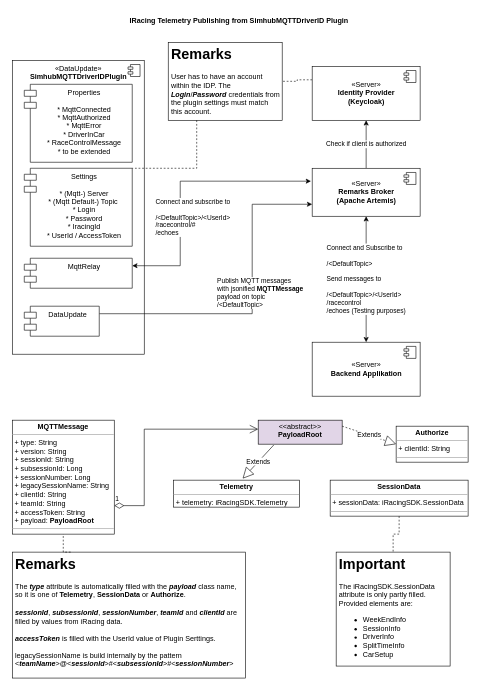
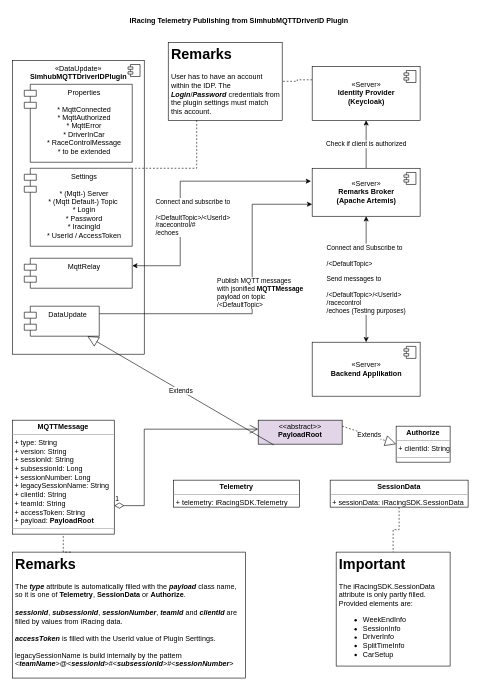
  <mxCell id="0" />
  <mxCell id="1" parent="0" />
  <mxCell id="2" value="«DataUpdate»&lt;br&gt;&lt;b&gt;SimhubMQTTDriverIDPlugin&lt;/b&gt;" style="html=1;dropTarget=0;labelPosition=center;verticalLabelPosition=middle;align=center;verticalAlign=top;" parent="1" vertex="1"><mxGeometry x="20" y="100" width="220" height="490" as="geometry" /></mxCell>
  <mxCell id="3" value="" style="shape=module;jettyWidth=8;jettyHeight=4;" parent="2" vertex="1"><mxGeometry x="1" width="20" height="20" relative="1" as="geometry"><mxPoint x="-27" y="7" as="offset" /></mxGeometry></mxCell>
  <mxCell id="4" value="Properties&#10;&#10;* MqttConnected&#10;* MqttAuthorized&#10;* MqttError&#10;* DriverInCar&#10;* RaceControlMessage&#10;* to be extended" style="shape=module;align=left;spacingLeft=20;align=center;verticalAlign=top;labelPosition=center;verticalLabelPosition=middle;" vertex="1" parent="1"><mxGeometry x="40" y="140" width="180" height="130" as="geometry" /></mxCell>
  <mxCell id="5" style="edgeStyle=orthogonalEdgeStyle;rounded=0;orthogonalLoop=1;jettySize=auto;html=1;exitX=1;exitY=0.25;exitDx=0;exitDy=0;entryX=0;entryY=0.75;entryDx=0;entryDy=0;startArrow=none;startFill=0;endArrow=classic;endFill=1;" edge="1" parent="1" source="7" target="12"><mxGeometry relative="1" as="geometry"><Array as="points"><mxPoint x="420" y="523" /><mxPoint x="420" y="340" /></Array></mxGeometry></mxCell>
  <mxCell id="6" value="&lt;div&gt;Publish MQTT messages&lt;/div&gt;&lt;div&gt;with jsonified&amp;nbsp;&lt;b&gt;MQTTMessage&lt;/b&gt;&lt;/div&gt;&lt;div&gt;payload on topic&lt;/div&gt;&lt;div&gt;/&amp;lt;DefaultTopic&amp;gt;&lt;/div&gt;" style="edgeLabel;html=1;align=left;verticalAlign=middle;resizable=0;points=[];" vertex="1" connectable="0" parent="5"><mxGeometry x="0.079" relative="1" as="geometry"><mxPoint x="-60" as="offset" /></mxGeometry></mxCell>
  <mxCell id="7" value="DataUpdate" style="shape=module;align=left;spacingLeft=20;align=center;verticalAlign=top;html=0;" vertex="1" parent="1"><mxGeometry x="40" y="510" width="125" height="50" as="geometry" /></mxCell>
  <mxCell id="8" style="edgeStyle=orthogonalEdgeStyle;rounded=0;orthogonalLoop=1;jettySize=auto;html=1;entryX=-0.011;entryY=0.269;entryDx=0;entryDy=0;entryPerimeter=0;exitX=1;exitY=0.25;exitDx=0;exitDy=0;startArrow=classic;startFill=1;" edge="1" parent="1" source="10" target="12"><mxGeometry relative="1" as="geometry"><Array as="points"><mxPoint x="300" y="443" /><mxPoint x="300" y="302" /></Array></mxGeometry></mxCell>
  <mxCell id="9" value="&lt;div style=&quot;text-align: left&quot;&gt;Connect and subscribe to&lt;br&gt;&lt;br&gt;&lt;/div&gt;&lt;div style=&quot;text-align: left&quot;&gt;/&amp;lt;DefaultTopic&amp;gt;/&amp;lt;UserId&amp;gt;&lt;/div&gt;&lt;div style=&quot;text-align: left&quot;&gt;/racecontrol/#&lt;/div&gt;&lt;div style=&quot;text-align: left&quot;&gt;/echoes&lt;/div&gt;" style="edgeLabel;html=1;align=center;verticalAlign=middle;resizable=0;points=[];" vertex="1" connectable="0" parent="8"><mxGeometry x="0.131" y="-2" relative="1" as="geometry"><mxPoint x="-6" y="58" as="offset" /></mxGeometry></mxCell>
  <mxCell id="10" value="MqttRelay" style="shape=module;align=left;spacingLeft=20;align=center;verticalAlign=top;html=0;" vertex="1" parent="1"><mxGeometry x="40" y="430" width="180" height="50" as="geometry" /></mxCell>
  <mxCell id="11" value="Check if client is authorized" style="edgeStyle=orthogonalEdgeStyle;rounded=0;orthogonalLoop=1;jettySize=auto;html=1;exitX=0.5;exitY=0;exitDx=0;exitDy=0;" edge="1" parent="1" source="12" target="16"><mxGeometry relative="1" as="geometry" /></mxCell>
  <mxCell id="12" value="«Server»&lt;br&gt;&lt;b&gt;Remarks Broker&lt;br&gt;(Apache Artemis)&lt;br&gt;&lt;/b&gt;" style="html=1;dropTarget=0;verticalAlign=middle;" vertex="1" parent="1"><mxGeometry x="520" y="280" width="180" height="80" as="geometry" /></mxCell>
  <mxCell id="13" value="" style="shape=module;jettyWidth=8;jettyHeight=4;html=0;" vertex="1" parent="12"><mxGeometry x="1" width="20" height="20" relative="1" as="geometry"><mxPoint x="-27" y="7" as="offset" /></mxGeometry></mxCell>
  <mxCell id="14" value="Settings&#10;&#10;* (Mqtt-) Server&#10;* (Mqtt Default-) Topic &#10;* Login&#10;* Password&#10;* IracingId&#10;* UserId / AccessToken" style="shape=module;align=left;spacingLeft=20;align=center;verticalAlign=top;labelPosition=center;verticalLabelPosition=middle;" vertex="1" parent="1"><mxGeometry x="40" y="280" width="180" height="130" as="geometry" /></mxCell>
  <mxCell id="15" style="edgeStyle=orthogonalEdgeStyle;rounded=0;orthogonalLoop=1;jettySize=auto;html=1;exitX=0;exitY=0.25;exitDx=0;exitDy=0;entryX=1;entryY=0.5;entryDx=0;entryDy=0;startArrow=none;startFill=0;endArrow=none;endFill=0;dashed=1;" edge="1" parent="1" source="16" target="35"><mxGeometry relative="1" as="geometry" /></mxCell>
  <mxCell id="16" value="«Server»&lt;br&gt;&lt;b&gt;Identity Provider&lt;br&gt;(Keycloak)&lt;br&gt;&lt;/b&gt;" style="html=1;dropTarget=0;" vertex="1" parent="1"><mxGeometry x="520" y="110" width="180" height="90" as="geometry" /></mxCell>
  <mxCell id="17" value="" style="shape=module;jettyWidth=8;jettyHeight=4;html=0;" vertex="1" parent="16"><mxGeometry x="1" width="20" height="20" relative="1" as="geometry"><mxPoint x="-27" y="7" as="offset" /></mxGeometry></mxCell>
  <mxCell id="18" value="&lt;div style=&quot;text-align: left&quot;&gt;Connect and Subscribe to&lt;/div&gt;&lt;div style=&quot;text-align: left&quot;&gt;&lt;br&gt;&lt;/div&gt;&lt;div style=&quot;text-align: left&quot;&gt;/&amp;lt;DefaultTopic&amp;gt;&lt;/div&gt;&lt;div style=&quot;text-align: left&quot;&gt;&lt;br&gt;&lt;/div&gt;&lt;div style=&quot;text-align: left&quot;&gt;Send messages to&amp;nbsp;&lt;/div&gt;&lt;div style=&quot;text-align: left&quot;&gt;&lt;br&gt;&lt;/div&gt;&lt;div style=&quot;text-align: left&quot;&gt;/&amp;lt;DefaultTopic&amp;gt;/&amp;lt;UserId&amp;gt;&lt;/div&gt;&lt;div style=&quot;text-align: left&quot;&gt;/racecontrol&lt;/div&gt;&lt;div style=&quot;text-align: left&quot;&gt;/echoes (Testing purposes)&lt;/div&gt;" style="edgeStyle=orthogonalEdgeStyle;rounded=0;orthogonalLoop=1;jettySize=auto;html=1;exitX=0.5;exitY=0;exitDx=0;exitDy=0;startArrow=classic;startFill=1;" edge="1" parent="1" source="19" target="12"><mxGeometry relative="1" as="geometry" /></mxCell>
  <mxCell id="19" value="«Server»&lt;br&gt;&lt;b&gt;Backend Applikation&lt;/b&gt;" style="html=1;dropTarget=0;" vertex="1" parent="1"><mxGeometry x="520" y="570" width="180" height="90" as="geometry" /></mxCell>
  <mxCell id="20" value="" style="shape=module;jettyWidth=8;jettyHeight=4;html=0;" vertex="1" parent="19"><mxGeometry x="1" width="20" height="20" relative="1" as="geometry"><mxPoint x="-27" y="7" as="offset" /></mxGeometry></mxCell>
  <mxCell id="21" value="IRacing Telemetry Publishing from SimhubMQTTDriverID Plugin " style="text;align=center;fontStyle=1;verticalAlign=middle;spacingLeft=3;spacingRight=3;strokeColor=none;rotatable=0;points=[[0,0.5],[1,0.5]];portConstraint=eastwest;html=0;" vertex="1" parent="1"><mxGeometry x="20" y="20" width="760" height="26" as="geometry" /></mxCell>
  <mxCell id="22" value="&lt;p style=&quot;margin: 0px ; margin-top: 4px ; text-align: center&quot;&gt;&lt;b&gt;MQTTMessage&lt;/b&gt;&lt;/p&gt;&lt;hr size=&quot;1&quot;&gt;&lt;p style=&quot;margin: 0px ; margin-left: 4px&quot;&gt;+ type: String&lt;/p&gt;&lt;p style=&quot;margin: 0px ; margin-left: 4px&quot;&gt;+ version: String&lt;/p&gt;&lt;p style=&quot;margin: 0px ; margin-left: 4px&quot;&gt;+ sessionId: String&lt;/p&gt;&lt;p style=&quot;margin: 0px ; margin-left: 4px&quot;&gt;+ subsessionId: Long&lt;/p&gt;&lt;p style=&quot;margin: 0px ; margin-left: 4px&quot;&gt;+ sessionNumber: Long&lt;/p&gt;&lt;p style=&quot;margin: 0px ; margin-left: 4px&quot;&gt;+ legacySessionName: String&lt;/p&gt;&lt;p style=&quot;margin: 0px ; margin-left: 4px&quot;&gt;+ clientId: String&lt;/p&gt;&lt;p style=&quot;margin: 0px ; margin-left: 4px&quot;&gt;+ teamId: String&lt;/p&gt;&lt;p style=&quot;margin: 0px ; margin-left: 4px&quot;&gt;+ accessToken: String&lt;/p&gt;&lt;p style=&quot;margin: 0px ; margin-left: 4px&quot;&gt;+ payload: &lt;b&gt;PayloadRoot&lt;/b&gt;&lt;/p&gt;&lt;hr size=&quot;1&quot;&gt;&lt;p style=&quot;margin: 0px ; margin-left: 4px&quot;&gt;&lt;br&gt;&lt;/p&gt;" style="verticalAlign=top;align=left;overflow=fill;fontSize=12;fontFamily=Helvetica;html=1;" vertex="1" parent="1"><mxGeometry x="20" y="700" width="170" height="190" as="geometry" /></mxCell>
  <mxCell id="23" value="&lt;p style=&quot;margin: 0px ; margin-top: 4px ; text-align: center&quot;&gt;&amp;lt;&amp;lt;abstract&amp;gt;&amp;gt;&lt;br&gt;&lt;b&gt;PayloadRoot&lt;/b&gt;&lt;/p&gt;" style="verticalAlign=top;align=left;overflow=fill;fontSize=12;fontFamily=Helvetica;html=1;fillColor=#e1d5e7;" vertex="1" parent="1"><mxGeometry x="430" y="700" width="140" height="40" as="geometry" /></mxCell>
  <mxCell id="24" value="&lt;p style=&quot;margin: 0px ; margin-top: 4px ; text-align: center&quot;&gt;&lt;b&gt;Telemetry&lt;/b&gt;&lt;/p&gt;&lt;hr size=&quot;1&quot;&gt;&lt;p style=&quot;margin: 0px ; margin-left: 4px&quot;&gt;+ telemetry: iRacingSDK.Telemetry&lt;/p&gt;&lt;hr size=&quot;1&quot;&gt;&lt;p style=&quot;margin: 0px ; margin-left: 4px&quot;&gt;&lt;/p&gt;" style="verticalAlign=top;align=left;overflow=fill;fontSize=12;fontFamily=Helvetica;html=1;" vertex="1" parent="1"><mxGeometry x="289" y="800" width="210" height="45" as="geometry" /></mxCell>
  <mxCell id="25" value="1" style="endArrow=open;html=1;endSize=12;startArrow=diamondThin;startSize=14;startFill=0;edgeStyle=orthogonalEdgeStyle;align=left;verticalAlign=bottom;rounded=0;exitX=1;exitY=0.75;exitDx=0;exitDy=0;" edge="1" parent="1" source="22" target="23"><mxGeometry x="-1" y="3" relative="1" as="geometry"><mxPoint x="310" y="660" as="sourcePoint" /><mxPoint x="470" y="660" as="targetPoint" /><Array as="points"><mxPoint x="240" y="843" /><mxPoint x="240" y="715" /></Array></mxGeometry></mxCell>
- <mxCell id="26" value="Extends" style="endArrow=block;endSize=16;endFill=0;html=1;rounded=0;exitX=0.186;exitY=1.033;exitDx=0;exitDy=0;exitPerimeter=0;entryX=0.548;entryY=-0.057;entryDx=0;entryDy=0;entryPerimeter=0;" edge="1" parent="1" source="23" target="24"><mxGeometry width="160" relative="1" as="geometry"><mxPoint x="310" y="660" as="sourcePoint" /><mxPoint x="470" y="770" as="targetPoint" /></mxGeometry></mxCell>
+ <mxCell id="26" value="Extends" style="endArrow=block;endSize=16;endFill=0;html=1;rounded=0;exitX=0.186;exitY=1.033;exitDx=0;exitDy=0;exitPerimeter=0;" edge="1" parent="1" source="23" target="7"><mxGeometry width="160" relative="1" as="geometry"><mxPoint x="310" y="660" as="sourcePoint" /><mxPoint x="470" y="770" as="targetPoint" /></mxGeometry></mxCell>
  <mxCell id="27" style="edgeStyle=orthogonalEdgeStyle;rounded=0;orthogonalLoop=1;jettySize=auto;html=1;exitX=0.5;exitY=1;exitDx=0;exitDy=0;startArrow=none;startFill=0;endArrow=none;endFill=0;dashed=1;" edge="1" parent="1" source="28" target="29"><mxGeometry relative="1" as="geometry" /></mxCell>
- <mxCell id="28" value="&lt;p style=&quot;margin: 0px ; margin-top: 4px ; text-align: center&quot;&gt;&lt;b&gt;SessionData&lt;/b&gt;&lt;/p&gt;&lt;hr size=&quot;1&quot;&gt;&lt;p style=&quot;margin: 0px ; margin-left: 4px&quot;&gt;+ sessionData: iRacingSDK.SessionData&lt;/p&gt;&lt;hr size=&quot;1&quot;&gt;&lt;p style=&quot;margin: 0px ; margin-left: 4px&quot;&gt;&lt;/p&gt;" style="verticalAlign=top;align=left;overflow=fill;fontSize=12;fontFamily=Helvetica;html=1;" vertex="1" parent="1"><mxGeometry x="550" y="800" width="230" height="60" as="geometry" /></mxCell>
+ <mxCell id="28" value="&lt;p style=&quot;margin: 0px ; margin-top: 4px ; text-align: center&quot;&gt;&lt;b&gt;SessionData&lt;/b&gt;&lt;/p&gt;&lt;hr size=&quot;1&quot;&gt;&lt;p style=&quot;margin: 0px ; margin-left: 4px&quot;&gt;+ sessionData: iRacingSDK.SessionData&lt;/p&gt;&lt;hr size=&quot;1&quot;&gt;&lt;p style=&quot;margin: 0px ; margin-left: 4px&quot;&gt;&lt;/p&gt;" style="verticalAlign=top;align=left;overflow=fill;fontSize=12;fontFamily=Helvetica;html=1;" vertex="1" parent="1"><mxGeometry x="550" y="800" width="230" height="45" as="geometry" /></mxCell>
  <mxCell id="29" value="&lt;h1&gt;Important&lt;/h1&gt;&lt;p&gt;The iRacingSDK.SessionData attribute&amp;nbsp;is only partly filled.&lt;br&gt;Provided elements are:&lt;br&gt;&lt;ul&gt;&lt;li&gt;WeekEndInfo&lt;/li&gt;&lt;li&gt;SessionInfo&lt;/li&gt;&lt;li&gt;DriverInfo&lt;/li&gt;&lt;li&gt;SplitTimeInfo&lt;/li&gt;&lt;li&gt;CarSetup&lt;/li&gt;&lt;/ul&gt;&lt;/p&gt;" style="text;html=1;strokeColor=default;fillColor=none;spacing=5;spacingTop=-20;whiteSpace=wrap;overflow=hidden;rounded=0;" vertex="1" parent="1"><mxGeometry x="560" y="920" width="190" height="190" as="geometry" /></mxCell>
- <mxCell id="30" value="&lt;p style=&quot;margin: 0px ; margin-top: 4px ; text-align: center&quot;&gt;&lt;b&gt;Authorize&lt;/b&gt;&lt;/p&gt;&lt;hr size=&quot;1&quot;&gt;&lt;p style=&quot;margin: 0px ; margin-left: 4px&quot;&gt;+ clientId: String&lt;/p&gt;&lt;hr size=&quot;1&quot;&gt;&lt;p style=&quot;margin: 0px ; margin-left: 4px&quot;&gt;&lt;/p&gt;" style="verticalAlign=top;align=left;overflow=fill;fontSize=12;fontFamily=Helvetica;html=1;" vertex="1" parent="1"><mxGeometry x="660" y="710" width="120" height="60" as="geometry" /></mxCell>
+ <mxCell id="30" value="&lt;p style=&quot;margin: 0px ; margin-top: 4px ; text-align: center&quot;&gt;&lt;b&gt;Authorize&lt;/b&gt;&lt;/p&gt;&lt;hr size=&quot;1&quot;&gt;&lt;p style=&quot;margin: 0px ; margin-left: 4px&quot;&gt;+ clientId: String&lt;/p&gt;&lt;hr size=&quot;1&quot;&gt;&lt;p style=&quot;margin: 0px ; margin-left: 4px&quot;&gt;&lt;/p&gt;" style="verticalAlign=top;align=left;overflow=fill;fontSize=12;fontFamily=Helvetica;html=1;" vertex="1" parent="1"><mxGeometry x="660" y="710" width="90" height="60" as="geometry" /></mxCell>
  <mxCell id="31" value="Extends" style="endArrow=block;endSize=16;endFill=0;html=1;rounded=0;dashed=1;entryX=0;entryY=0.5;entryDx=0;entryDy=0;" edge="1" parent="1" target="30"><mxGeometry width="160" relative="1" as="geometry"><mxPoint x="570" y="710" as="sourcePoint" /><mxPoint x="470" y="660" as="targetPoint" /></mxGeometry></mxCell>
  <mxCell id="32" style="edgeStyle=orthogonalEdgeStyle;rounded=0;orthogonalLoop=1;jettySize=auto;html=1;exitX=0.25;exitY=0;exitDx=0;exitDy=0;entryX=0.5;entryY=1;entryDx=0;entryDy=0;dashed=1;startArrow=none;startFill=0;endArrow=none;endFill=0;" edge="1" parent="1" source="33" target="22"><mxGeometry relative="1" as="geometry" /></mxCell>
  <mxCell id="33" value="&lt;h1&gt;Remarks&lt;/h1&gt;&lt;div&gt;The &lt;i&gt;&lt;b&gt;type&lt;/b&gt;&lt;/i&gt; attribute is automatically filled with the &lt;b&gt;&lt;i&gt;payload&lt;/i&gt;&lt;/b&gt; class name, so it is one of &lt;b&gt;Telemetry&lt;/b&gt;, &lt;b&gt;SessionData&lt;/b&gt; or &lt;b&gt;Authorize&lt;/b&gt;.&lt;br&gt;&lt;br&gt;&lt;i&gt;&lt;b&gt;sessionId&lt;/b&gt;&lt;/i&gt;, &lt;i&gt;&lt;b&gt;subsessionId&lt;/b&gt;&lt;/i&gt;, &lt;i&gt;&lt;b&gt;sessionNumber&lt;/b&gt;&lt;/i&gt;, &lt;i&gt;&lt;b&gt;teamId&lt;/b&gt;&lt;/i&gt; and &lt;i&gt;&lt;b&gt;clientId&lt;/b&gt;&lt;/i&gt; are filled by values from iRacing data.&lt;br&gt;&lt;br&gt;&lt;b&gt;&lt;i&gt;accessToken&lt;/i&gt;&lt;/b&gt; is filled with the UserId value of Plugin Serttings.&lt;br&gt;&lt;br&gt;legacySessionName is build internally by the pattern &amp;lt;&lt;b&gt;&lt;i&gt;teamName&lt;/i&gt;&lt;/b&gt;&amp;gt;@&amp;lt;&lt;b&gt;&lt;i&gt;sessionId&lt;/i&gt;&lt;/b&gt;&amp;gt;#&amp;lt;&lt;b&gt;&lt;i&gt;subsessionId&lt;/i&gt;&lt;/b&gt;&amp;gt;#&amp;lt;&lt;b&gt;&lt;i&gt;sessionNumber&lt;/i&gt;&lt;/b&gt;&amp;gt;&lt;/div&gt;" style="text;html=1;strokeColor=default;fillColor=none;spacing=5;spacingTop=-20;whiteSpace=wrap;overflow=hidden;rounded=0;" vertex="1" parent="1"><mxGeometry x="20" y="920" width="389" height="210" as="geometry" /></mxCell>
  <mxCell id="34" style="edgeStyle=orthogonalEdgeStyle;rounded=0;orthogonalLoop=1;jettySize=auto;html=1;exitX=0.25;exitY=1;exitDx=0;exitDy=0;dashed=1;startArrow=none;startFill=0;endArrow=none;endFill=0;entryX=1;entryY=0;entryDx=0;entryDy=0;" edge="1" parent="1" source="35" target="14"><mxGeometry relative="1" as="geometry"><mxPoint x="270" y="240" as="targetPoint" /><Array as="points"><mxPoint x="328" y="280" /></Array></mxGeometry></mxCell>
  <mxCell id="35" value="&lt;h1&gt;Remarks&lt;/h1&gt;&lt;p&gt;User has to have an account&amp;nbsp;&lt;br&gt;within the IDP. The &lt;b&gt;&lt;i&gt;Login&lt;/i&gt;&lt;/b&gt;/&lt;b&gt;&lt;i&gt;Password&lt;/i&gt;&lt;/b&gt; credentials from&lt;br&gt;the plugin settings must match&amp;nbsp;&lt;br&gt;this account.&lt;/p&gt;" style="text;html=1;strokeColor=default;fillColor=none;spacing=5;spacingTop=-20;whiteSpace=wrap;overflow=hidden;rounded=0;" vertex="1" parent="1"><mxGeometry x="280" y="70" width="190" height="130" as="geometry" /></mxCell>
